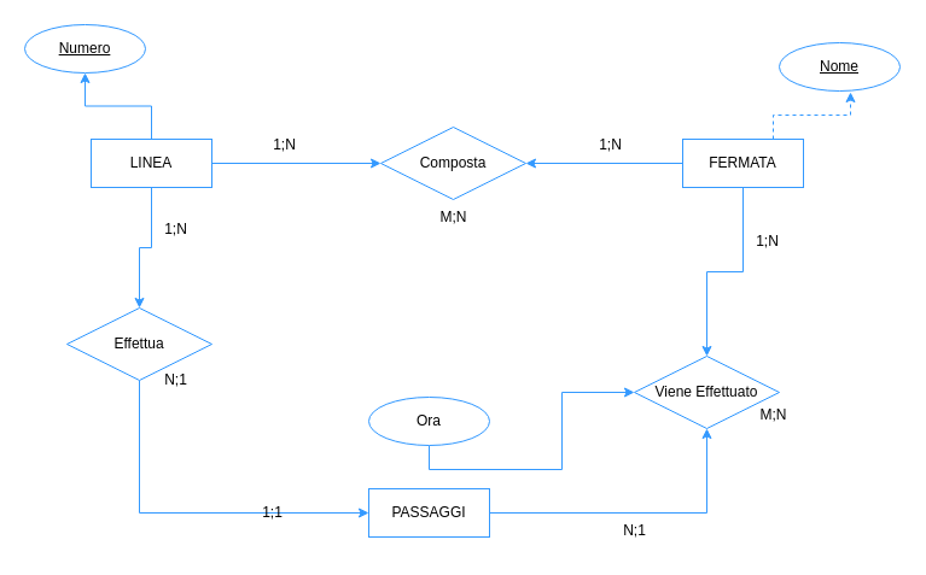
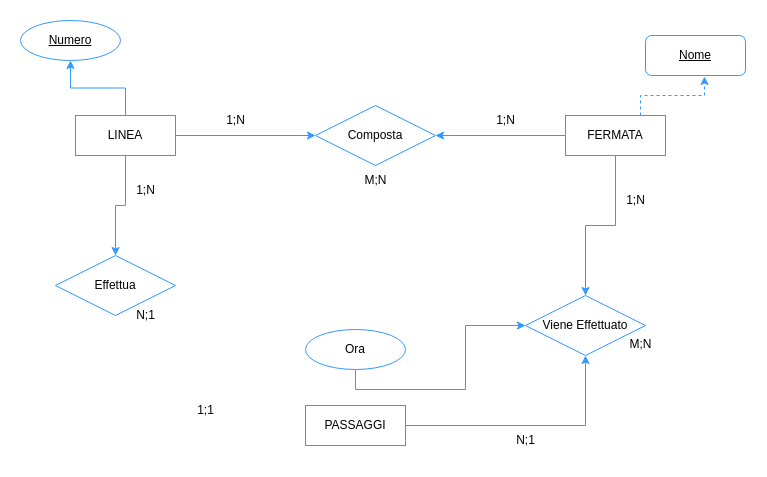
  <mxCell id="0" />
  <mxCell id="1" parent="0" />
  <mxCell id="2" style="edgeStyle=orthogonalEdgeStyle;rounded=0;orthogonalLoop=1;jettySize=auto;html=1;exitX=0.75;exitY=0;exitDx=0;exitDy=0;entryX=0.59;entryY=1.025;entryDx=0;entryDy=0;entryPerimeter=0;strokeColor=#3399FF;dashed=1;" edge="1" parent="1" source="5" target="11"><mxGeometry relative="1" as="geometry" /></mxCell>
  <mxCell id="3" style="edgeStyle=orthogonalEdgeStyle;rounded=0;orthogonalLoop=1;jettySize=auto;html=1;exitX=0;exitY=0.5;exitDx=0;exitDy=0;entryX=1;entryY=0.5;entryDx=0;entryDy=0;strokeColor=#3399FF;" edge="1" parent="1" source="5" target="16"><mxGeometry relative="1" as="geometry" /></mxCell>
  <mxCell id="4" style="edgeStyle=orthogonalEdgeStyle;rounded=0;orthogonalLoop=1;jettySize=auto;html=1;exitX=0.5;exitY=1;exitDx=0;exitDy=0;entryX=0.5;entryY=0;entryDx=0;entryDy=0;strokeColor=#3399FF;" edge="1" parent="1" source="5" target="19"><mxGeometry relative="1" as="geometry" /></mxCell>
  <mxCell id="5" value="FERMATA" style="whiteSpace=wrap;html=1;align=center;strokeColor=#3399FF;" vertex="1" parent="1"><mxGeometry x="565" y="115" width="100" height="40" as="geometry" /></mxCell>
  <mxCell id="6" style="edgeStyle=orthogonalEdgeStyle;rounded=0;orthogonalLoop=1;jettySize=auto;html=1;entryX=0.5;entryY=1;entryDx=0;entryDy=0;strokeColor=#3399FF;" edge="1" parent="1" source="9" target="10"><mxGeometry relative="1" as="geometry" /></mxCell>
  <mxCell id="7" style="edgeStyle=orthogonalEdgeStyle;rounded=0;orthogonalLoop=1;jettySize=auto;html=1;exitX=1;exitY=0.5;exitDx=0;exitDy=0;entryX=0;entryY=0.5;entryDx=0;entryDy=0;strokeColor=#3399FF;" edge="1" parent="1" source="9" target="16"><mxGeometry relative="1" as="geometry" /></mxCell>
  <mxCell id="8" style="edgeStyle=orthogonalEdgeStyle;rounded=0;orthogonalLoop=1;jettySize=auto;html=1;exitX=0.5;exitY=1;exitDx=0;exitDy=0;entryX=0.5;entryY=0;entryDx=0;entryDy=0;strokeColor=#3399FF;" edge="1" parent="1" source="9" target="18"><mxGeometry relative="1" as="geometry" /></mxCell>
  <mxCell id="9" value="LINEA" style="whiteSpace=wrap;html=1;strokeColor=#3399FF;" vertex="1" parent="1"><mxGeometry x="75" y="115" width="100" height="40" as="geometry" /></mxCell>
  <mxCell id="10" value="Numero" style="ellipse;whiteSpace=wrap;html=1;align=center;fontStyle=4;strokeColor=#3399FF;" vertex="1" parent="1"><mxGeometry x="20" y="20" width="100" height="40" as="geometry" /></mxCell>
- <mxCell id="11" value="Nome" style="ellipse;whiteSpace=wrap;html=1;align=center;fontStyle=4;strokeColor=#3399FF;" vertex="1" parent="1"><mxGeometry x="645" y="35" width="100" height="40" as="geometry" /></mxCell>
+ <mxCell id="11" value="Nome" style="whiteSpace=wrap;html=1;align=center;fontStyle=4;strokeColor=#3399FF;rounded=1;" vertex="1" parent="1"><mxGeometry x="645" y="35" width="100" height="40" as="geometry" /></mxCell>
  <mxCell id="12" style="edgeStyle=orthogonalEdgeStyle;rounded=0;orthogonalLoop=1;jettySize=auto;html=1;exitX=1;exitY=0.5;exitDx=0;exitDy=0;entryX=0.5;entryY=1;entryDx=0;entryDy=0;strokeColor=#3399FF;" edge="1" parent="1" source="13" target="19"><mxGeometry relative="1" as="geometry" /></mxCell>
  <mxCell id="13" value="PASSAGGI" style="whiteSpace=wrap;html=1;align=center;strokeColor=#3399FF;" vertex="1" parent="1"><mxGeometry x="305" y="405" width="100" height="40" as="geometry" /></mxCell>
  <mxCell id="14" style="edgeStyle=orthogonalEdgeStyle;rounded=0;orthogonalLoop=1;jettySize=auto;html=1;exitX=0.5;exitY=1;exitDx=0;exitDy=0;strokeColor=#3399FF;" edge="1" parent="1" source="15" target="19"><mxGeometry relative="1" as="geometry" /></mxCell>
  <mxCell id="15" value="Ora" style="ellipse;whiteSpace=wrap;html=1;align=center;strokeColor=#3399FF;" vertex="1" parent="1"><mxGeometry x="305" y="329" width="100" height="40" as="geometry" /></mxCell>
  <mxCell id="16" value="Composta" style="shape=rhombus;perimeter=rhombusPerimeter;whiteSpace=wrap;html=1;align=center;strokeColor=#3399FF;" vertex="1" parent="1"><mxGeometry x="315" y="105" width="120" height="60" as="geometry" /></mxCell>
- <mxCell id="17" style="edgeStyle=orthogonalEdgeStyle;rounded=0;orthogonalLoop=1;jettySize=auto;html=1;exitX=0.5;exitY=1;exitDx=0;exitDy=0;entryX=0;entryY=0.5;entryDx=0;entryDy=0;strokeColor=#3399FF;" edge="1" parent="1" source="18" target="13"><mxGeometry relative="1" as="geometry" /></mxCell>
  <mxCell id="18" value="Effettua" style="shape=rhombus;perimeter=rhombusPerimeter;whiteSpace=wrap;html=1;align=center;strokeColor=#3399FF;" vertex="1" parent="1"><mxGeometry x="55" y="255" width="120" height="60" as="geometry" /></mxCell>
  <mxCell id="19" value="Viene Effettuato" style="shape=rhombus;perimeter=rhombusPerimeter;whiteSpace=wrap;html=1;align=center;strokeColor=#3399FF;" vertex="1" parent="1"><mxGeometry x="525" y="295" width="120" height="60" as="geometry" /></mxCell>
  <mxCell id="20" value="1;N" style="text;html=1;align=center;verticalAlign=middle;resizable=0;points=[];autosize=1;strokeColor=none;fillColor=none;" vertex="1" parent="1"><mxGeometry x="215" y="105" width="40" height="30" as="geometry" /></mxCell>
  <mxCell id="21" value="1;N" style="text;html=1;align=center;verticalAlign=middle;resizable=0;points=[];autosize=1;strokeColor=none;fillColor=none;" vertex="1" parent="1"><mxGeometry x="485" y="105" width="40" height="30" as="geometry" /></mxCell>
  <mxCell id="22" value="M;N" style="text;html=1;align=center;verticalAlign=middle;resizable=0;points=[];autosize=1;strokeColor=none;fillColor=none;" vertex="1" parent="1"><mxGeometry x="350" y="165" width="50" height="30" as="geometry" /></mxCell>
  <mxCell id="23" value="1;N" style="text;html=1;align=center;verticalAlign=middle;resizable=0;points=[];autosize=1;strokeColor=none;fillColor=none;" vertex="1" parent="1"><mxGeometry x="125" y="175" width="40" height="30" as="geometry" /></mxCell>
- <mxCell id="24" value="1;1" style="text;html=1;align=center;verticalAlign=middle;resizable=0;points=[];autosize=1;strokeColor=none;fillColor=none;" vertex="1" parent="1"><mxGeometry x="205" y="410" width="40" height="30" as="geometry" /></mxCell>
+ <mxCell id="24" value="1;1" style="text;html=1;align=center;verticalAlign=middle;resizable=0;points=[];autosize=1;strokeColor=none;fillColor=none;" vertex="1" parent="1"><mxGeometry x="185" y="395" width="40" height="30" as="geometry" /></mxCell>
  <mxCell id="25" value="N;1" style="text;html=1;align=center;verticalAlign=middle;resizable=0;points=[];autosize=1;strokeColor=none;fillColor=none;" vertex="1" parent="1"><mxGeometry x="125" y="300" width="40" height="30" as="geometry" /></mxCell>
  <mxCell id="26" value="1;N" style="text;html=1;align=center;verticalAlign=middle;resizable=0;points=[];autosize=1;strokeColor=none;fillColor=none;" vertex="1" parent="1"><mxGeometry x="615" y="185" width="40" height="30" as="geometry" /></mxCell>
  <mxCell id="27" value="N;1" style="text;html=1;align=center;verticalAlign=middle;resizable=0;points=[];autosize=1;strokeColor=none;fillColor=none;" vertex="1" parent="1"><mxGeometry x="505" y="425" width="40" height="30" as="geometry" /></mxCell>
  <mxCell id="28" value="M;N" style="text;html=1;align=center;verticalAlign=middle;resizable=0;points=[];autosize=1;strokeColor=none;fillColor=none;" vertex="1" parent="1"><mxGeometry x="615" y="329" width="50" height="30" as="geometry" /></mxCell>
